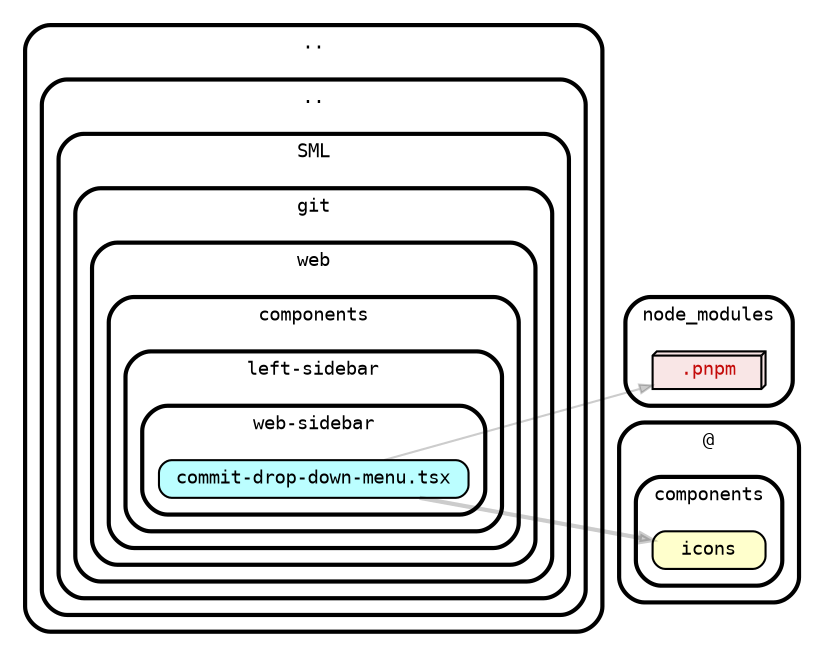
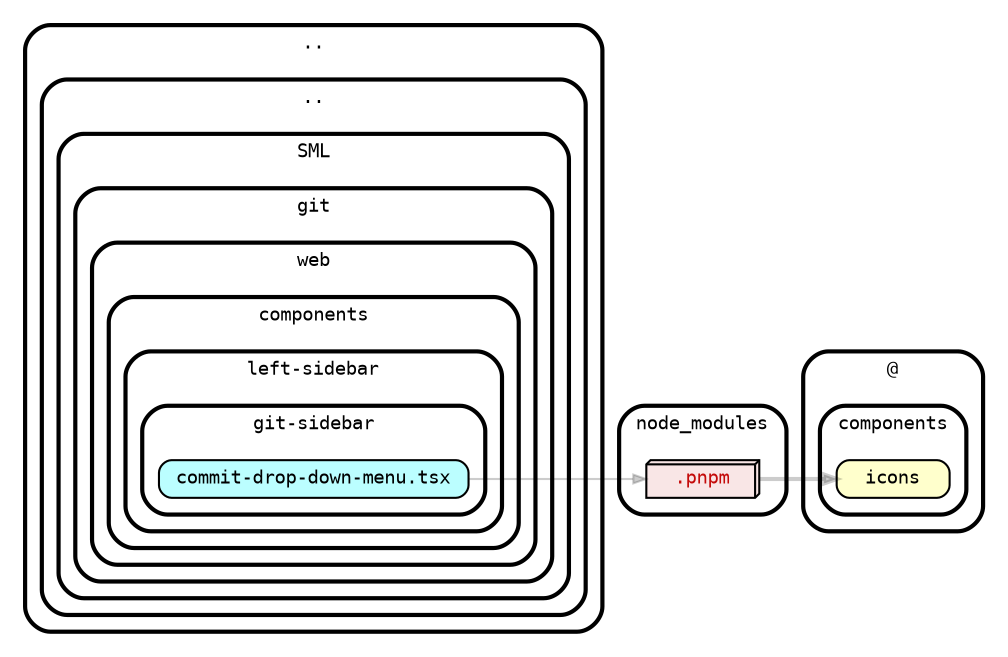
  strict digraph {
    compound=true
    fillcolor="#ffffff"
    fontname="DejaVu Sans Mono"
    fontsize=9
    nodesep=0.16
    rankdir=LR
    ranksep=0.18
    splines=true
    style="rounded,bold,filled"
    node [color=black fontcolor=black fontname="DejaVu Sans Mono" fontsize=9 shape=box style="rounded, filled"]
    edge [arrowhead=normal arrowsize=0.6 color="#00000033" fontname="DejaVu Sans Mono" fontsize=9]
    n1 [fillcolor="#bbfeff" height=0.2 label=<commit-drop-down-menu.tsx>]
    n2 [fillcolor="#c40b0a1a" fontcolor="#c40b0a" height=0.2 label=<.pnpm> shape=box3d]
    n3 [fillcolor="#ffffcc" height=0.2 label=<icons>]
    subgraph cluster_1 {
      label=".."
      subgraph cluster_2 {
        label=".."
        subgraph cluster_3 {
          label=SML
          subgraph cluster_4 {
            label=git
            subgraph cluster_5 {
              label=web
              subgraph cluster_6 {
                label=components
                subgraph cluster_7 {
                  label="left-sidebar"
                  subgraph cluster_8 {
-                   label="web-sidebar"
+                   label="git-sidebar"
                    n1
                  }
                }
              }
            }
          }
        }
      }
    }
    subgraph cluster_9 {
      label=node_modules
      n2
    }
    subgraph cluster_10 {
      label="@"
      subgraph cluster_11 {
        label=components
        n3
      }
    }
    n1 -> n2 [penwidth=1.0]
-   n1 -> n3 [penwidth=2.0]
+   n2 -> n3 [penwidth=2.0]
  }
